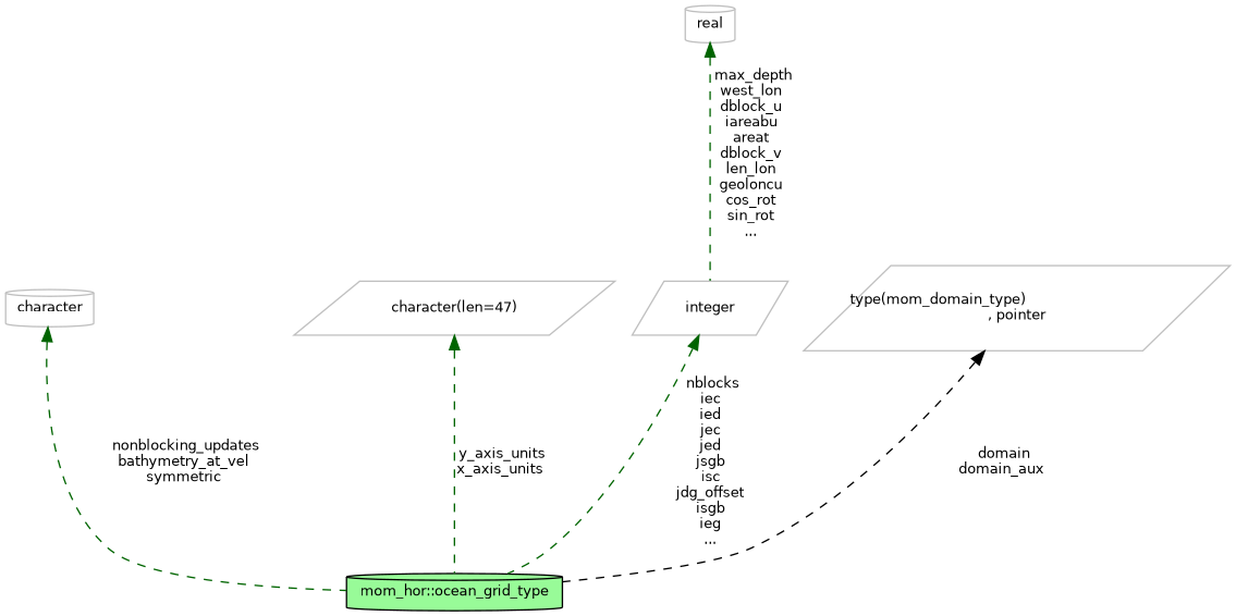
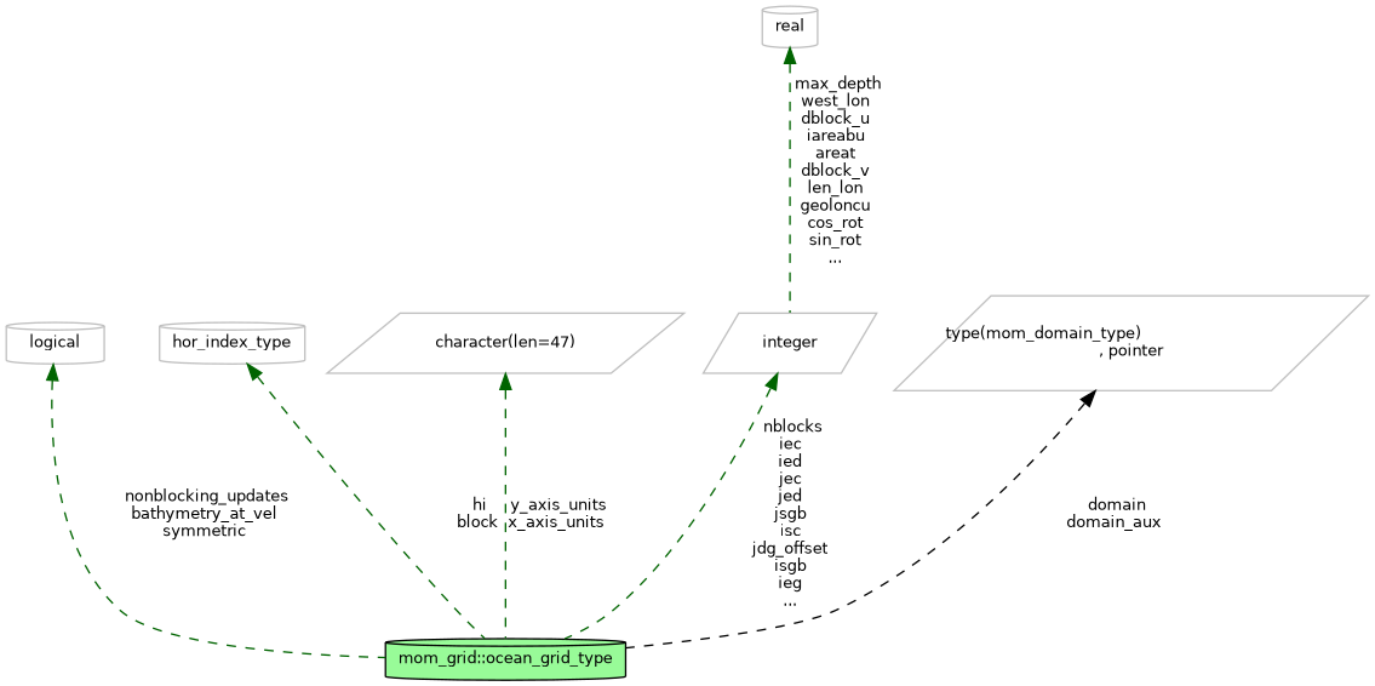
  digraph {
    node [color=grey75 fillcolor=white fontname=Helvetica fontsize=10 shape=cylinder style=filled]
    edge [color=darkgreen dir=back fontname=Helvetica fontsize=10 labelfontname=Helvetica labelfontsize=10 style=dashed]
-   n1 [color=black fillcolor=palegreen fontcolor=black height=0.2 label="mom_hor::ocean_grid_type" width=0.4]
-   n2 [height=0.2 label=character width=0.4]
+   n1 [color=black fillcolor=palegreen fontcolor=black height=0.2 label="mom_grid::ocean_grid_type" width=0.4]
+   n2 [height=0.2 label=logical width=0.4]
+   n3 [height=0.2 label=hor_index_type width=0.4]
    n4 [height=0.2 label="character(len=47)" shape=parallelogram width=0.4]
    n5 [height=0.2 label=real width=0.4]
    n6 [height=0.2 label=integer shape=parallelogram width=0.4]
    n7 [height=0.2 label="type(mom_domain_type)\l, pointer" shape=parallelogram width=0.4]
    n2 -> n1 [label=" nonblocking_updates\nbathymetry_at_vel\nsymmetric"]
+   n3 -> n1 [label=" hi\nblock"]
    n4 -> n1 [label=" y_axis_units\nx_axis_units"]
    n5 -> n6 [label=" max_depth\nwest_lon\ndblock_u\niareabu\nareat\ndblock_v\nlen_lon\ngeoloncu\ncos_rot\nsin_rot\n..."]
    n6 -> n1 [label=" nblocks\niec\nied\njec\njed\njsgb\nisc\njdg_offset\nisgb\nieg\n..."]
    n7 -> n1 [color=black label=" domain\ndomain_aux"]
  }
